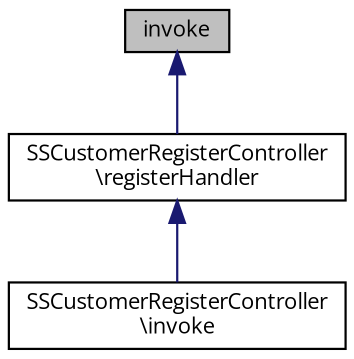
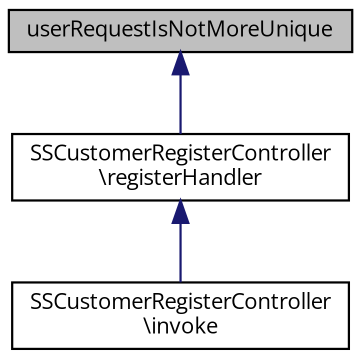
  digraph {
    rankdir=TB
    fontname="Open Sans"
    node [color=black fillcolor=white fontname="Open Sans" fontsize=10 shape=record style=filled]
    edge [color=midnightblue dir=back fontname="Open Sans" fontsize=10 labelfontname=Helvetica labelfontsize=10 style=solid]
-   n1 [fillcolor=grey75 fontcolor=black height=0.2 label=invoke width=0.4]
+   n1 [fillcolor=grey75 fontcolor=black height=0.2 label=userRequestIsNotMoreUnique width=0.4]
    n2 [height=0.2 label="SSCustomerRegisterController\l\\registerHandler" width=0.4]
    n3 [height=0.2 label="SSCustomerRegisterController\l\\invoke" width=0.4]
    n1 -> n2
    n2 -> n3
  }
